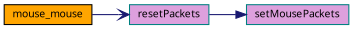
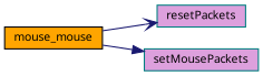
  digraph {
    fontname="Noto Sans"
    rankdir=LR
    node [color=teal fillcolor=plum fontname="Noto Sans" fontsize=10 shape=record style=filled]
    edge [color=midnightblue fontname="Noto Sans" fontsize=10 labelfontname=Helvetica labelfontsize=10 style=solid]
    n1 [color=black fillcolor=orange fontcolor=black height=0.2 label=mouse_mouse width=0.4]
    n2 [height=0.2 label=resetPackets width=0.4]
    n3 [height=0.2 label=setMousePackets width=0.4]
    n1 -> n2 [arrowhead=vee]
-   n2 -> n3 [arrowhead=normal]
+   n1 -> n3 [arrowhead=normal]
  }
